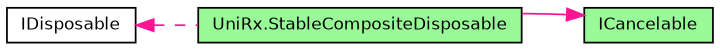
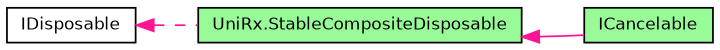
  digraph {
    rankdir=LR
    node [color=black fillcolor=palegreen fontname=Helvetica fontsize=10 shape=record style=filled]
    edge [color=deeppink dir=back fontname=Helvetica fontsize=10 labelfontname=Helvetica labelfontsize=10]
    n1 [fontcolor=black height=0.2 label="UniRx.StableCompositeDisposable" width=0.4]
    n2 [height=0.2 label=ICancelable width=0.4]
    n3 [fillcolor=white height=0.2 label=IDisposable width=0.4]
-   n2 -> n1 [style=solid]
+   n1 -> n2 [style=solid]
    n3 -> n1 [style=dashed]
  }
